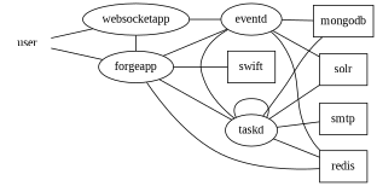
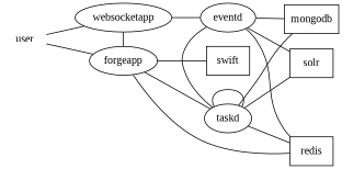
  graph {
    fontname="Liberation Serif"
    rankdir=LR
    splines=true
    node [fontname="Liberation Serif" shape=box]
    edge [fontname="Liberation Serif"]
    forgeapp [shape=""]
    websocketapp [shape=""]
    taskd [shape=""]
    eventd [shape=""]
    redis
    swift
    mongodb
    solr
-   smtp
    user [shape=plaintext]
    subgraph sub_1 {
      rank=same
      forgeapp
      websocketapp
    }
    subgraph sub_2 {
      rank=same
      taskd
      eventd
    }
    forgeapp -- taskd
    forgeapp -- redis
    forgeapp -- swift
    websocketapp -- forgeapp
    websocketapp -- eventd
    taskd -- taskd
    taskd -- redis
    taskd -- mongodb
    taskd -- solr
-   taskd -- smtp
-   eventd -- forgeapp
    eventd -- taskd
    eventd -- redis
    eventd -- mongodb
    eventd -- solr
    user -- forgeapp
    user -- websocketapp
  }
